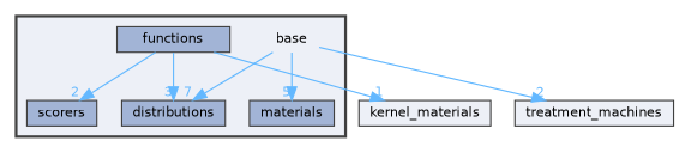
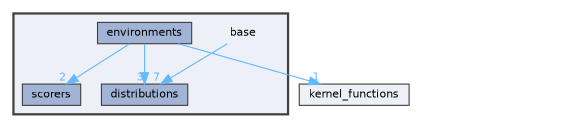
  digraph {
    compound=true
    node [fontname=Helvetica fontsize=10 shape=box color=grey25 fillcolor="#a2b4d6" style=filled]
    edge [color=steelblue1 fontcolor=steelblue1 fontname=Helvetica fontsize=10 headlabel=2 labeldistance=1.5 labelfontname=Helvetica labelfontsize=10]
    n1 [height=0.2 label=base shape=plaintext width=0.4 color="" fillcolor="" style=""]
    n2 [height=0.2 label=distributions width=0.4]
-   n3 [height=0.2 label=functions width=0.4]
-   n4 [height=0.2 label=materials width=0.4]
+   n3 [height=0.2 label=environments width=0.4]
    n5 [height=0.2 label=scorers width=0.4]
-   n6 [fillcolor="#edf0f7" height=0.2 label=treatment_machines width=0.4]
-   n7 [fillcolor="#edf0f7" height=0.2 label=kernel_materials width=0.4]
+   n7 [fillcolor="#edf0f7" height=0.2 label=kernel_functions width=0.4]
    subgraph cluster_1 {
      bgcolor="#edf0f7"
      fontname=Helvetica
      fontsize=10
      pencolor=grey25
      style="filled,bold"
      n1
      n2
      n3
-     n4
      n5
    }
    n1 -> n2 [headlabel=7]
-   n1 -> n4 [headlabel=5]
-   n1 -> n6
    n3 -> n2 [headlabel=3]
    n3 -> n5
    n3 -> n7 [headlabel=1]
  }
